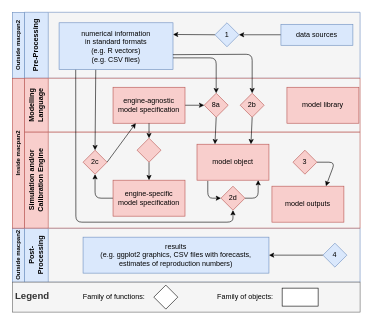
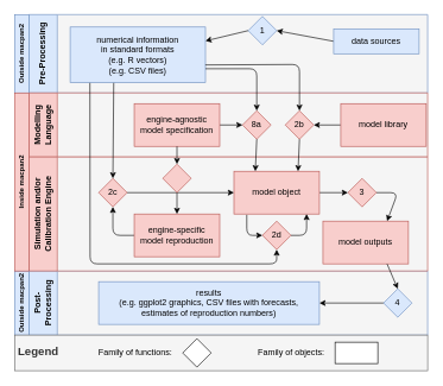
  <mxCell id="0" />
  <mxCell id="1" parent="0" />
  <mxCell id="2" value="Pre-Processing" style="swimlane;horizontal=0;whiteSpace=wrap;html=1;startSize=40;fillColor=#dae8fc;strokeColor=#6c8ebf;swimlaneFillColor=#f5f5f5;collapsible=0;" parent="1" vertex="1"><mxGeometry x="40" width="560" height="110" as="geometry" y="20"><mxRectangle x="700" width="50" height="130" as="alternateBounds" /></mxGeometry></mxCell>
  <mxCell id="3" style="edgeStyle=none;html=1;exitX=0;exitY=0.5;exitDx=0;exitDy=0;entryX=1;entryY=0.25;entryDx=0;entryDy=0;" parent="2" source="4" target="7" edge="1"><mxGeometry relative="1" as="geometry"><mxPoint x="200" y="70" as="targetPoint" /></mxGeometry></mxCell>
- <mxCell id="4" value="1" style="rhombus;whiteSpace=wrap;html=1;fillColor=#dae8fc;strokeColor=#6c8ebf;" parent="2" vertex="1"><mxGeometry x="318" y="17.5" width="40" height="40" as="geometry" /></mxCell>
+ <mxCell id="4" value="1" style="rhombus;whiteSpace=wrap;html=1;fillColor=#dae8fc;strokeColor=#6c8ebf;" parent="2" vertex="1"><mxGeometry x="308" y="2.5" width="40" height="40" as="geometry" /></mxCell>
  <mxCell id="5" style="edgeStyle=none;html=1;exitX=0;exitY=0.5;exitDx=0;exitDy=0;entryX=1;entryY=0.5;entryDx=0;entryDy=0;" parent="2" source="6" target="4" edge="1"><mxGeometry relative="1" as="geometry"><mxPoint x="540" y="40.5" as="sourcePoint" /><mxPoint x="440" y="50" as="targetPoint" /></mxGeometry></mxCell>
  <mxCell id="6" value="data sources" style="rounded=0;whiteSpace=wrap;html=1;fillColor=#dae8fc;strokeColor=#6c8ebf;" parent="2" vertex="1"><mxGeometry x="428" y="20" width="120" height="35" as="geometry" /></mxCell>
  <mxCell id="7" value="numerical information &lt;br&gt;in standard formats&lt;br&gt;(e.g. R vectors)&lt;br&gt;(e.g. CSV files)" style="rounded=0;whiteSpace=wrap;html=1;fillColor=#dae8fc;strokeColor=#6c8ebf;" vertex="1" parent="2"><mxGeometry x="58" y="17.5" width="190" height="78" as="geometry" /></mxCell>
  <mxCell id="8" value="Post-Processing" style="swimlane;horizontal=0;whiteSpace=wrap;html=1;startSize=40;fillColor=#dae8fc;strokeColor=#6c8ebf;swimlaneFillColor=#f5f5f5;collapsible=0;expand=1;" parent="1" vertex="1"><mxGeometry x="40" y="380" width="560" height="90" as="geometry"><mxRectangle x="700" y="490" width="50" height="130" as="alternateBounds" /></mxGeometry></mxCell>
  <mxCell id="9" style="edgeStyle=none;html=1;exitX=0;exitY=0.5;exitDx=0;exitDy=0;entryX=1;entryY=0.5;entryDx=0;entryDy=0;" parent="8" source="10" target="11" edge="1"><mxGeometry relative="1" as="geometry" /></mxCell>
  <mxCell id="10" value="4" style="rhombus;whiteSpace=wrap;html=1;fillColor=#dae8fc;strokeColor=#6c8ebf;" parent="8" vertex="1"><mxGeometry x="498" y="25" width="40" height="40" as="geometry" /></mxCell>
  <mxCell id="11" value="results&lt;br&gt;(e.g. ggplot2 graphics, CSV files with forecasts, &lt;br&gt;estimates of reproduction numbers)" style="rounded=0;whiteSpace=wrap;html=1;fillColor=#dae8fc;strokeColor=#6c8ebf;" parent="8" vertex="1"><mxGeometry x="98" y="15" width="310" height="60" as="geometry" /></mxCell>
  <mxCell id="12" value="Modelling Language" style="swimlane;horizontal=0;whiteSpace=wrap;html=1;startSize=40;fillColor=#f8cecc;strokeColor=#b85450;swimlaneFillColor=#f5f5f5;fillStyle=auto;gradientColor=none;collapsible=0;" parent="1" vertex="1"><mxGeometry x="40" y="130" width="560" height="90" as="geometry"><mxRectangle x="700" y="150" width="50" height="170" as="alternateBounds" /></mxGeometry></mxCell>
+ <mxCell id="13" style="edgeStyle=none;html=1;exitX=0;exitY=0.5;exitDx=0;exitDy=0;entryX=1;entryY=0.5;entryDx=0;entryDy=0;fontFamily=Helvetica;fontSize=12;fontColor=default;" edge="1" parent="12" source="14" target="18"><mxGeometry relative="1" as="geometry" /></mxCell>
  <mxCell id="14" value="model library" style="rounded=0;whiteSpace=wrap;html=1;fillColor=#f8cecc;strokeColor=#b85450;" parent="12" vertex="1"><mxGeometry x="438" y="15" width="120" height="60" as="geometry" /></mxCell>
  <mxCell id="15" value="8a" style="rhombus;whiteSpace=wrap;html=1;fillColor=#f8cecc;strokeColor=#b85450;" parent="12" vertex="1"><mxGeometry x="300" y="25" width="40" height="40" as="geometry" /></mxCell>
  <mxCell id="16" style="edgeStyle=none;html=1;exitX=1;exitY=0.5;exitDx=0;exitDy=0;entryX=0;entryY=0.5;entryDx=0;entryDy=0;fontFamily=Helvetica;fontSize=12;fontColor=default;" edge="1" parent="12" source="17" target="15"><mxGeometry relative="1" as="geometry" /></mxCell>
  <mxCell id="17" value="engine-agnostic model specification" style="rounded=0;whiteSpace=wrap;html=1;fillColor=#f8cecc;strokeColor=#b85450;" vertex="1" parent="12"><mxGeometry x="148" y="15" width="120" height="60" as="geometry" /></mxCell>
  <mxCell id="18" value="2b" style="rhombus;whiteSpace=wrap;html=1;fillColor=#f8cecc;strokeColor=#b85450;" vertex="1" parent="12"><mxGeometry x="360" y="25" width="40" height="40" as="geometry" /></mxCell>
  <mxCell id="19" value="Simulation and/or&lt;br&gt;Calibration Engine" style="swimlane;horizontal=0;whiteSpace=wrap;html=1;startSize=40;fillColor=#f8cecc;strokeColor=#b85450;swimlaneFillColor=#f5f5f5;collapsible=0;" parent="1" vertex="1"><mxGeometry x="40" y="220" width="560" height="160" as="geometry"><mxRectangle x="700" y="360" width="40" height="70" as="alternateBounds" /></mxGeometry></mxCell>
  <mxCell id="20" value="model outputs" style="rounded=0;whiteSpace=wrap;html=1;fillColor=#f8cecc;strokeColor=#b85450;" parent="19" vertex="1"><mxGeometry x="413" y="90" width="120" height="60" as="geometry" /></mxCell>
  <mxCell id="21" style="edgeStyle=none;html=1;exitX=1;exitY=0.5;exitDx=0;exitDy=0;entryX=0.75;entryY=0;entryDx=0;entryDy=0;fontFamily=Helvetica;fontSize=12;fontColor=default;" edge="1" parent="19" source="22" target="20"><mxGeometry relative="1" as="geometry"><Array as="points"><mxPoint x="518" y="50" /></Array></mxGeometry></mxCell>
  <mxCell id="22" value="3" style="rhombus;whiteSpace=wrap;html=1;fillColor=#f8cecc;strokeColor=#b85450;" parent="19" vertex="1"><mxGeometry x="448" y="30" width="40" height="40" as="geometry" /></mxCell>
+ <mxCell id="23" style="edgeStyle=none;html=1;exitX=1;exitY=0.5;exitDx=0;exitDy=0;entryX=0;entryY=0.5;entryDx=0;entryDy=0;" parent="19" source="25" target="22" edge="1"><mxGeometry relative="1" as="geometry" /></mxCell>
  <mxCell id="24" style="edgeStyle=none;html=1;exitX=0.15;exitY=1.017;exitDx=0;exitDy=0;entryX=0;entryY=0.5;entryDx=0;entryDy=0;fontFamily=Helvetica;fontSize=12;fontColor=default;exitPerimeter=0;" edge="1" parent="19" source="25" target="29"><mxGeometry relative="1" as="geometry"><Array as="points"><mxPoint x="306" y="110" /></Array></mxGeometry></mxCell>
  <mxCell id="25" value="model object" style="rounded=0;whiteSpace=wrap;html=1;fillColor=#f8cecc;strokeColor=#b85450;strokeWidth=1;" parent="19" vertex="1"><mxGeometry x="288" y="20" width="120" height="60" as="geometry" /></mxCell>
  <mxCell id="26" style="edgeStyle=none;html=1;exitX=0;exitY=0.5;exitDx=0;exitDy=0;entryX=0.5;entryY=1;entryDx=0;entryDy=0;fontFamily=Helvetica;fontSize=12;fontColor=default;" edge="1" parent="19" source="27" target="31"><mxGeometry relative="1" as="geometry"><Array as="points"><mxPoint x="118" y="110" /></Array></mxGeometry></mxCell>
- <mxCell id="27" value="engine-specific &lt;br&gt;model specification" style="rounded=0;whiteSpace=wrap;html=1;fillColor=#f8cecc;strokeColor=#b85450;" vertex="1" parent="19"><mxGeometry x="148" y="80" width="120" height="60" as="geometry" /></mxCell>
+ <mxCell id="27" value="engine-specific &lt;br&gt;model reproduction" style="rounded=0;whiteSpace=wrap;html=1;fillColor=#f8cecc;strokeColor=#b85450;" vertex="1" parent="19"><mxGeometry x="148" y="80" width="120" height="60" as="geometry" /></mxCell>
  <mxCell id="28" style="edgeStyle=none;html=1;exitX=1;exitY=0.5;exitDx=0;exitDy=0;entryX=0.85;entryY=1;entryDx=0;entryDy=0;fontFamily=Helvetica;fontSize=12;fontColor=default;entryPerimeter=0;" edge="1" parent="19" source="29" target="25"><mxGeometry relative="1" as="geometry"><Array as="points"><mxPoint x="390" y="110" /></Array></mxGeometry></mxCell>
  <mxCell id="29" value="2d" style="rhombus;whiteSpace=wrap;html=1;fillColor=#f8cecc;strokeColor=#b85450;" vertex="1" parent="19"><mxGeometry x="328" y="90" width="40" height="40" as="geometry" /></mxCell>
- <mxCell id="30" style="edgeStyle=none;html=1;exitX=1;exitY=0.5;exitDx=0;exitDy=0;fontFamily=Helvetica;fontSize=12;fontColor=default;" edge="1" parent="19" source="31" target="17"><mxGeometry relative="1" as="geometry" /></mxCell>
+ <mxCell id="30" style="edgeStyle=none;html=1;exitX=1;exitY=0.5;exitDx=0;exitDy=0;entryX=0;entryY=0.5;entryDx=0;entryDy=0;fontFamily=Helvetica;fontSize=12;fontColor=default;" edge="1" parent="19" source="31" target="25"><mxGeometry relative="1" as="geometry" /></mxCell>
  <mxCell id="31" value="2c" style="rhombus;whiteSpace=wrap;html=1;fillColor=#f8cecc;strokeColor=#b85450;" vertex="1" parent="19"><mxGeometry x="98" y="30" width="40" height="40" as="geometry" /></mxCell>
  <mxCell id="32" style="edgeStyle=none;html=1;exitX=0.5;exitY=1;exitDx=0;exitDy=0;entryX=0.5;entryY=0;entryDx=0;entryDy=0;fontFamily=Helvetica;fontSize=12;fontColor=default;" edge="1" parent="19" source="33" target="27"><mxGeometry relative="1" as="geometry" /></mxCell>
  <mxCell id="33" value="" style="rhombus;whiteSpace=wrap;html=1;fillColor=#f8cecc;strokeColor=#b85450;" vertex="1" parent="19"><mxGeometry x="188" y="10" width="40" height="40" as="geometry" /></mxCell>
  <mxCell id="34" style="edgeStyle=none;html=1;entryX=0.5;entryY=0;entryDx=0;entryDy=0;fontFamily=Helvetica;fontSize=12;fontColor=default;exitX=0.322;exitY=1.006;exitDx=0;exitDy=0;exitPerimeter=0;" edge="1" parent="1" source="7" target="31"><mxGeometry relative="1" as="geometry"><mxPoint x="160" y="130" as="sourcePoint" /></mxGeometry></mxCell>
  <mxCell id="35" style="edgeStyle=none;html=1;exitX=0.146;exitY=1.006;exitDx=0;exitDy=0;entryX=0.5;entryY=1;entryDx=0;entryDy=0;fontFamily=Helvetica;fontSize=12;fontColor=default;exitPerimeter=0;" edge="1" parent="1" source="7" target="29"><mxGeometry relative="1" as="geometry"><Array as="points"><mxPoint x="126" y="370" /><mxPoint x="388" y="370" /></Array></mxGeometry></mxCell>
  <mxCell id="36" style="edgeStyle=none;html=1;exitX=1;exitY=0.75;exitDx=0;exitDy=0;entryX=0.5;entryY=0;entryDx=0;entryDy=0;fontFamily=Helvetica;fontSize=12;fontColor=default;" edge="1" parent="1" source="7" target="15"><mxGeometry relative="1" as="geometry"><Array as="points"><mxPoint x="360" y="96" /></Array></mxGeometry></mxCell>
  <mxCell id="37" style="edgeStyle=none;html=1;entryX=0.5;entryY=0;entryDx=0;entryDy=0;fontFamily=Helvetica;fontSize=12;fontColor=default;exitX=0.999;exitY=0.682;exitDx=0;exitDy=0;exitPerimeter=0;" edge="1" parent="1" source="7" target="18"><mxGeometry relative="1" as="geometry"><mxPoint x="290" y="90" as="sourcePoint" /><Array as="points"><mxPoint x="420" y="90" /></Array></mxGeometry></mxCell>
  <mxCell id="38" style="edgeStyle=none;html=1;exitX=0.5;exitY=1;exitDx=0;exitDy=0;entryX=0.25;entryY=0;entryDx=0;entryDy=0;fontFamily=Helvetica;fontSize=12;fontColor=default;" edge="1" parent="1" source="15" target="25"><mxGeometry relative="1" as="geometry" /></mxCell>
  <mxCell id="39" style="edgeStyle=none;html=1;exitX=0.5;exitY=1;exitDx=0;exitDy=0;entryX=0.75;entryY=0;entryDx=0;entryDy=0;fontFamily=Helvetica;fontSize=12;fontColor=default;" edge="1" parent="1" source="18" target="25"><mxGeometry relative="1" as="geometry" /></mxCell>
  <mxCell id="40" value="Outside macpan2" style="rounded=0;whiteSpace=wrap;html=1;strokeColor=#6c8ebf;fontFamily=Helvetica;fontSize=10;fillColor=#dae8fc;horizontal=0;direction=west;verticalAlign=middle;spacing=2;fontStyle=1" vertex="1" parent="1"><mxGeometry x="20" y="380" width="20" height="90" as="geometry" /></mxCell>
  <mxCell id="41" value="Outside macpan2" style="rounded=0;whiteSpace=wrap;html=1;strokeColor=#6c8ebf;fontFamily=Helvetica;fontSize=10;fillColor=#dae8fc;horizontal=0;direction=west;verticalAlign=middle;spacing=2;fontStyle=1" vertex="1" parent="1"><mxGeometry x="20" width="20" height="110" as="geometry" y="20" /></mxCell>
+ <mxCell id="42" style="edgeStyle=none;html=1;exitX=0.75;exitY=1;exitDx=0;exitDy=0;entryX=0.5;entryY=0;entryDx=0;entryDy=0;" parent="1" source="20" target="10" edge="1"><mxGeometry relative="1" as="geometry" /></mxCell>
  <mxCell id="43" value="Inside macpan2" style="rounded=0;whiteSpace=wrap;html=1;strokeColor=#b85450;fontFamily=Helvetica;fontSize=10;fillColor=#f8cecc;horizontal=0;direction=west;verticalAlign=middle;spacing=2;fontStyle=1" vertex="1" parent="1"><mxGeometry x="20" y="130" width="20" height="250" as="geometry" /></mxCell>
  <mxCell id="44" value="" style="group" vertex="1" connectable="0" parent="1"><mxGeometry x="20" y="470" width="580" height="50" as="geometry" /></mxCell>
  <mxCell id="45" value="&lt;h1&gt;&lt;font style=&quot;font-size: 16px;&quot;&gt;Legend&lt;/font&gt;&lt;/h1&gt;" style="text;html=1;strokeColor=#666666;fillColor=#f5f5f5;spacing=5;spacingTop=-20;whiteSpace=wrap;overflow=hidden;rounded=0;fontColor=#333333;" parent="44" vertex="1"><mxGeometry width="580" height="50" as="geometry" /></mxCell>
  <mxCell id="46" value="" style="rhombus;whiteSpace=wrap;html=1;" parent="44" vertex="1"><mxGeometry x="236" y="5" width="40" height="40" as="geometry" /></mxCell>
  <mxCell id="47" value="Family of functions:" style="text;html=1;strokeColor=none;fillColor=none;align=left;verticalAlign=middle;whiteSpace=wrap;rounded=0;" parent="44" vertex="1"><mxGeometry x="116" y="10" width="130" height="30" as="geometry" /></mxCell>
  <mxCell id="48" value="" style="rounded=0;whiteSpace=wrap;html=1;" parent="44" vertex="1"><mxGeometry x="450" y="10" width="60" height="30" as="geometry" /></mxCell>
  <mxCell id="49" value="Family of objects:" style="text;html=1;strokeColor=none;fillColor=none;align=left;verticalAlign=middle;whiteSpace=wrap;rounded=0;" parent="44" vertex="1"><mxGeometry x="340" y="10" width="157" height="30" as="geometry" /></mxCell>
  <mxCell id="50" style="edgeStyle=none;html=1;exitX=0.5;exitY=1;exitDx=0;exitDy=0;entryX=0.5;entryY=0;entryDx=0;entryDy=0;fontFamily=Helvetica;fontSize=12;fontColor=default;" edge="1" parent="1" source="17" target="33"><mxGeometry relative="1" as="geometry" /></mxCell>
